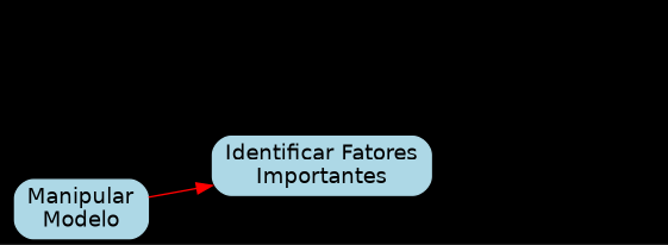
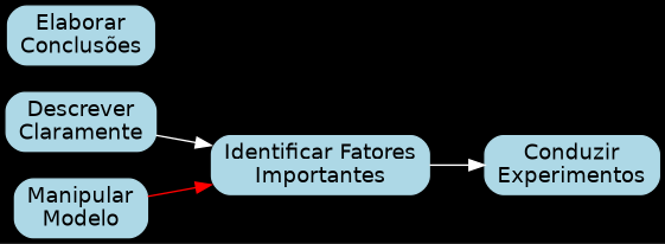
  digraph {
    bgcolor=black
    fontname="DejaVu Sans"
    rankdir=LR
    node [color=lightblue fontname="DejaVu Sans" shape=box style="filled, rounded"]
    edge [color=white fontname="DejaVu Sans"]
+   "Descrever\nClaramente"
    "Identificar Fatores\nImportantes"
+   "Conduzir\nExperimentos"
    "Manipular\nModelo"
+   "Elaborar\nConclusões"
+   "Descrever\nClaramente" -> "Identificar Fatores\nImportantes"
+   "Identificar Fatores\nImportantes" -> "Conduzir\nExperimentos"
    "Manipular\nModelo" -> "Identificar Fatores\nImportantes" [color=red]
  }
